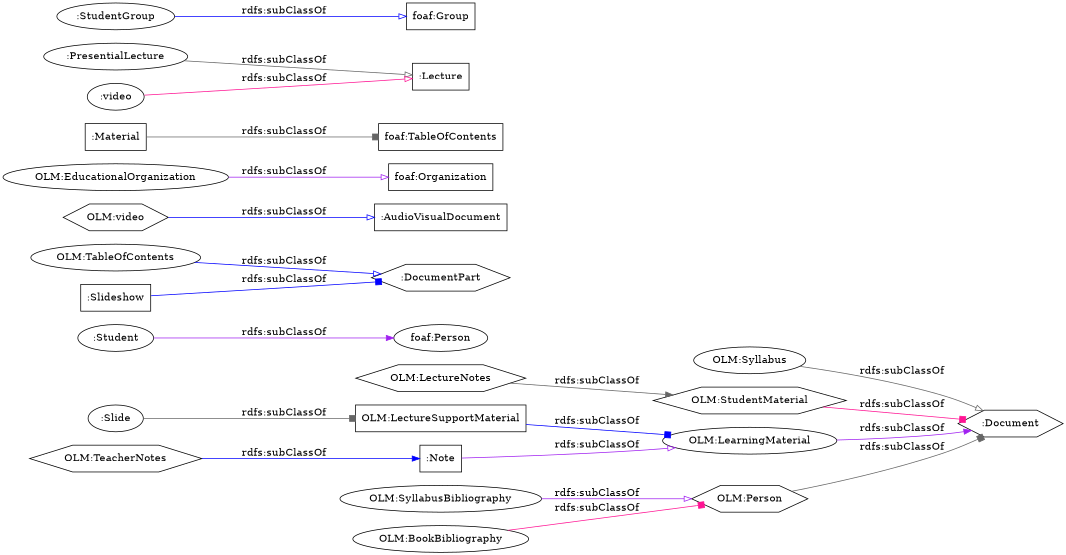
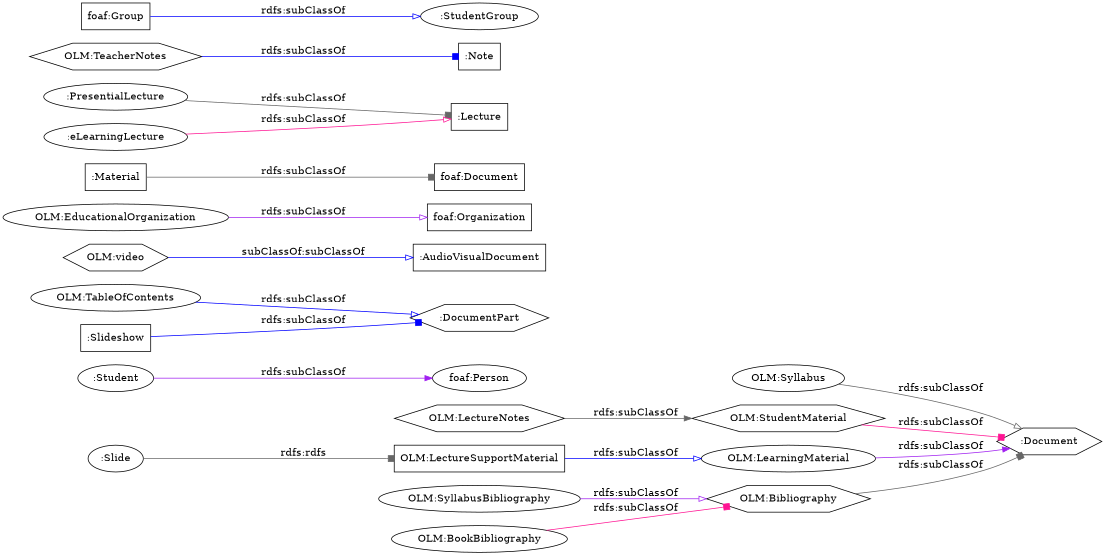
  digraph {
    rankdir=LR
    node [color=black shape=ellipse]
    edge [arrowhead=onormal color=gray40]
    ":Document" [shape=hexagon]
    "OLM:Syllabus"
    ":Student"
    "foaf:Person"
    "OLM:LectureNotes" [shape=hexagon]
    "OLM:StudentMaterial" [shape=hexagon]
    ":DocumentPart" [shape=hexagon]
    "OLM:TableOfContents"
    "OLM:video" [shape=hexagon]
    ":AudioVisualDocument" [shape=box]
    "OLM:LectureSupportMaterial" [shape=box]
    "OLM:LearningMaterial"
    "foaf:Organization" [shape=box]
    "OLM:EducationalOrganization"
    ":Material" [shape=box]
-   "foaf:Document" [shape=box label="foaf:TableOfContents"]
+   "foaf:Document" [shape=box]
    ":Lecture" [shape=box]
    ":PresentialLecture"
    "OLM:TeacherNotes" [shape=hexagon]
    ":Note" [shape=box]
-   "OLM:Bibliography" [shape=hexagon label="OLM:Person"]
+   "OLM:Bibliography" [shape=hexagon]
    "OLM:SyllabusBibliography"
-   ":eLearningLecture" [label=":video"]
+   ":eLearningLecture"
    "foaf:Group" [shape=box]
    ":StudentGroup"
    "OLM:BookBibliography"
    ":Slideshow" [shape=box]
    ":Slide"
    "OLM:Syllabus" -> ":Document" [label="rdfs:subClassOf"]
    ":Student" -> "foaf:Person" [arrowhead=normal color=purple label="rdfs:subClassOf"]
    "OLM:LectureNotes" -> "OLM:StudentMaterial" [arrowhead=normal label="rdfs:subClassOf"]
    "OLM:StudentMaterial" -> ":Document" [arrowhead=box color=deeppink label="rdfs:subClassOf"]
    "OLM:TableOfContents" -> ":DocumentPart" [color=blue label="rdfs:subClassOf"]
-   "OLM:video" -> ":AudioVisualDocument" [color=blue label="rdfs:subClassOf"]
-   "OLM:LectureSupportMaterial" -> "OLM:LearningMaterial" [arrowhead=box color=blue label="rdfs:subClassOf"]
+   "OLM:video" -> ":AudioVisualDocument" [color=blue label="subClassOf:subClassOf"]
+   "OLM:LectureSupportMaterial" -> "OLM:LearningMaterial" [color=blue label="rdfs:subClassOf"]
    "OLM:LearningMaterial" -> ":Document" [arrowhead=normal color=purple label="rdfs:subClassOf"]
    "OLM:EducationalOrganization" -> "foaf:Organization" [color=purple label="rdfs:subClassOf"]
    ":Material" -> "foaf:Document" [arrowhead=box label="rdfs:subClassOf"]
-   ":PresentialLecture" -> ":Lecture" [label="rdfs:subClassOf"]
-   "OLM:TeacherNotes" -> ":Note" [arrowhead=normal color=blue label="rdfs:subClassOf"]
-   ":Note" -> "OLM:LearningMaterial" [color=purple label="rdfs:subClassOf"]
+   ":PresentialLecture" -> ":Lecture" [arrowhead=box label="rdfs:subClassOf"]
+   "OLM:TeacherNotes" -> ":Note" [arrowhead=box color=blue label="rdfs:subClassOf"]
    "OLM:Bibliography" -> ":Document" [arrowhead=box label="rdfs:subClassOf"]
    "OLM:SyllabusBibliography" -> "OLM:Bibliography" [color=purple label="rdfs:subClassOf"]
    ":eLearningLecture" -> ":Lecture" [color=deeppink label="rdfs:subClassOf"]
-   ":StudentGroup" -> "foaf:Group" [color=blue label="rdfs:subClassOf"]
+   "foaf:Group" -> ":StudentGroup" [color=blue label="rdfs:subClassOf"]
    "OLM:BookBibliography" -> "OLM:Bibliography" [arrowhead=box color=deeppink label="rdfs:subClassOf"]
    ":Slideshow" -> ":DocumentPart" [arrowhead=box color=blue label="rdfs:subClassOf"]
-   ":Slide" -> "OLM:LectureSupportMaterial" [arrowhead=box label="rdfs:subClassOf"]
+   ":Slide" -> "OLM:LectureSupportMaterial" [arrowhead=box label="rdfs:rdfs"]
  }
